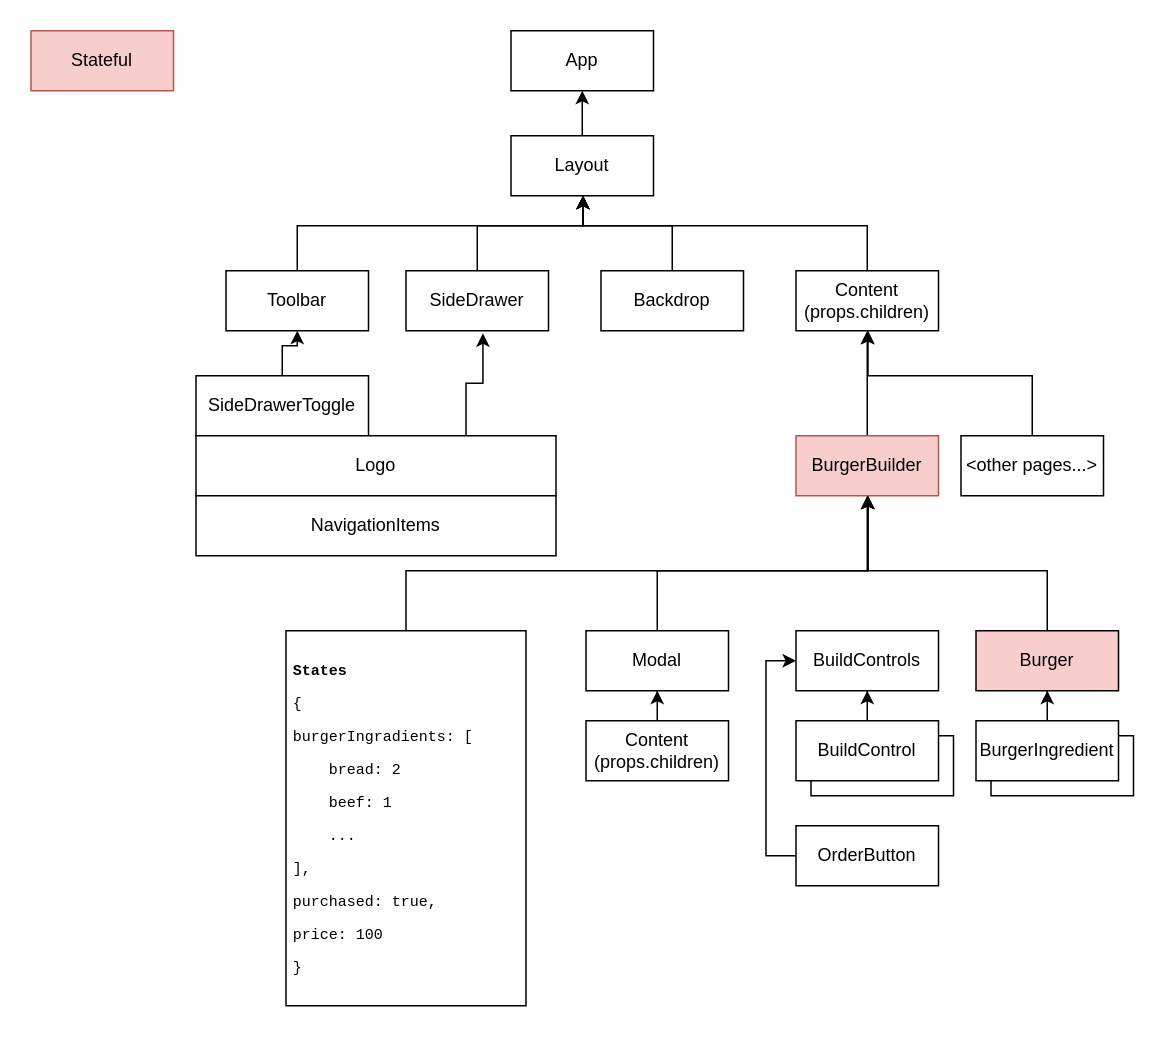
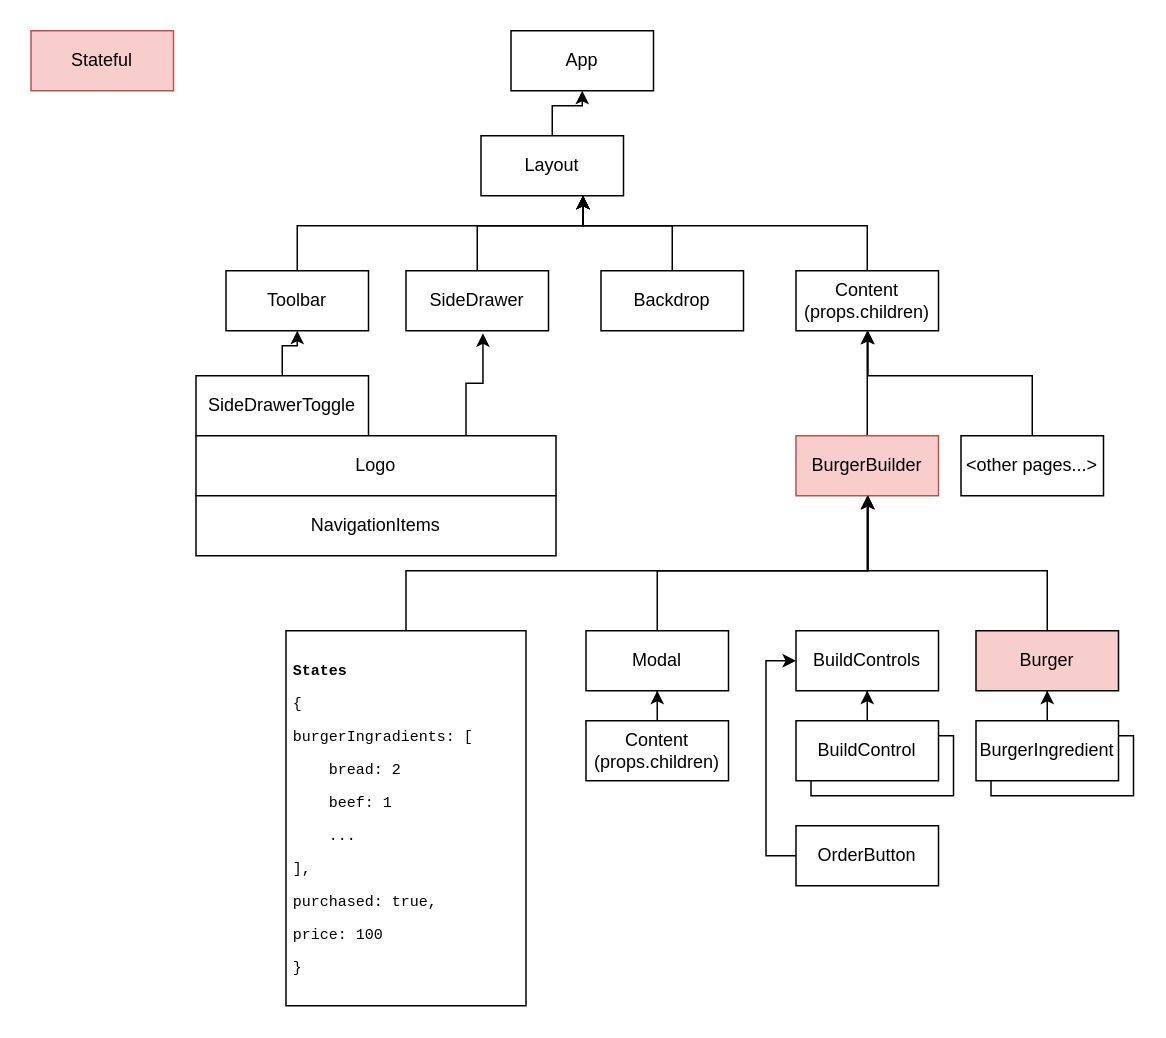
  <mxCell id="0" />
  <mxCell id="1" parent="0" />
  <mxCell id="2" value="&lt;div&gt;Ingradient&lt;/div&gt;" style="rounded=0;whiteSpace=wrap;html=1;" parent="1" vertex="1"><mxGeometry x="660" y="490" width="95" height="40" as="geometry" /></mxCell>
  <mxCell id="3" value="BuildControl" style="rounded=0;whiteSpace=wrap;html=1;" parent="1" vertex="1"><mxGeometry x="540" y="490" width="95" height="40" as="geometry" /></mxCell>
  <mxCell id="4" value="App" style="rounded=0;whiteSpace=wrap;html=1;" parent="1" vertex="1"><mxGeometry x="340" y="20" width="95" height="40" as="geometry" /></mxCell>
  <mxCell id="5" style="edgeStyle=orthogonalEdgeStyle;rounded=0;orthogonalLoop=1;jettySize=auto;html=1;" parent="1" source="6" target="4" edge="1"><mxGeometry relative="1" as="geometry" /></mxCell>
- <mxCell id="6" value="Layout" style="rounded=0;whiteSpace=wrap;html=1;" parent="1" vertex="1"><mxGeometry x="340" y="90" width="95" height="40" as="geometry" /></mxCell>
+ <mxCell id="6" value="Layout" style="rounded=0;whiteSpace=wrap;html=1;" parent="1" vertex="1"><mxGeometry x="320" y="90" width="95" height="40" as="geometry" /></mxCell>
  <mxCell id="7" style="edgeStyle=orthogonalEdgeStyle;rounded=0;orthogonalLoop=1;jettySize=auto;html=1;" parent="1" source="8" target="6" edge="1"><mxGeometry relative="1" as="geometry"><Array as="points"><mxPoint x="198" y="150" /><mxPoint x="388" y="150" /></Array></mxGeometry></mxCell>
  <mxCell id="8" value="Toolbar" style="rounded=0;whiteSpace=wrap;html=1;" parent="1" vertex="1"><mxGeometry x="150" y="180" width="95" height="40" as="geometry" /></mxCell>
  <mxCell id="9" style="edgeStyle=orthogonalEdgeStyle;rounded=0;orthogonalLoop=1;jettySize=auto;html=1;" parent="1" source="10" target="6" edge="1"><mxGeometry relative="1" as="geometry"><Array as="points"><mxPoint x="318" y="150" /><mxPoint x="388" y="150" /></Array></mxGeometry></mxCell>
  <mxCell id="10" value="SideDrawer" style="rounded=0;whiteSpace=wrap;html=1;" parent="1" vertex="1"><mxGeometry x="270" y="180" width="95" height="40" as="geometry" /></mxCell>
  <mxCell id="11" style="edgeStyle=orthogonalEdgeStyle;rounded=0;orthogonalLoop=1;jettySize=auto;html=1;" parent="1" source="12" target="6" edge="1"><mxGeometry relative="1" as="geometry"><Array as="points"><mxPoint x="448" y="150" /><mxPoint x="388" y="150" /></Array></mxGeometry></mxCell>
  <mxCell id="12" value="Backdrop" style="rounded=0;whiteSpace=wrap;html=1;" parent="1" vertex="1"><mxGeometry x="400" y="180" width="95" height="40" as="geometry" /></mxCell>
  <mxCell id="13" style="edgeStyle=orthogonalEdgeStyle;rounded=0;orthogonalLoop=1;jettySize=auto;html=1;" parent="1" source="14" target="6" edge="1"><mxGeometry relative="1" as="geometry"><Array as="points"><mxPoint x="578" y="150" /><mxPoint x="388" y="150" /></Array></mxGeometry></mxCell>
  <mxCell id="14" value="&lt;div&gt;Content&lt;/div&gt;&lt;div&gt;(props.children)&lt;br&gt;&lt;/div&gt;" style="rounded=0;whiteSpace=wrap;html=1;" parent="1" vertex="1"><mxGeometry x="530" y="180" width="95" height="40" as="geometry" /></mxCell>
  <mxCell id="15" style="edgeStyle=orthogonalEdgeStyle;rounded=0;orthogonalLoop=1;jettySize=auto;html=1;" parent="1" source="16" target="8" edge="1"><mxGeometry relative="1" as="geometry" /></mxCell>
  <mxCell id="16" value="SideDrawerToggle" style="rounded=0;whiteSpace=wrap;html=1;" parent="1" vertex="1"><mxGeometry x="130" y="250" width="115" height="40" as="geometry" /></mxCell>
  <mxCell id="17" style="edgeStyle=orthogonalEdgeStyle;rounded=0;orthogonalLoop=1;jettySize=auto;html=1;entryX=0.54;entryY=1.043;entryDx=0;entryDy=0;entryPerimeter=0;exitX=0.75;exitY=0;exitDx=0;exitDy=0;" parent="1" source="18" target="10" edge="1"><mxGeometry relative="1" as="geometry" /></mxCell>
  <mxCell id="18" value="Logo" style="rounded=0;whiteSpace=wrap;html=1;" parent="1" vertex="1"><mxGeometry x="130" y="290" width="240" height="40" as="geometry" /></mxCell>
  <mxCell id="19" value="NavigationItems" style="rounded=0;whiteSpace=wrap;html=1;" parent="1" vertex="1"><mxGeometry x="130" y="330" width="240" height="40" as="geometry" /></mxCell>
  <mxCell id="20" style="edgeStyle=orthogonalEdgeStyle;rounded=0;orthogonalLoop=1;jettySize=auto;html=1;entryX=0.5;entryY=1;entryDx=0;entryDy=0;" parent="1" source="21" target="14" edge="1"><mxGeometry relative="1" as="geometry" /></mxCell>
  <mxCell id="21" value="BurgerBuilder" style="rounded=0;whiteSpace=wrap;html=1;fillColor=#f8cecc;strokeColor=#b85450;" parent="1" vertex="1"><mxGeometry x="530" y="290" width="95" height="40" as="geometry" /></mxCell>
  <mxCell id="22" style="edgeStyle=orthogonalEdgeStyle;rounded=0;orthogonalLoop=1;jettySize=auto;html=1;" parent="1" source="23" target="14" edge="1"><mxGeometry relative="1" as="geometry"><Array as="points"><mxPoint x="688" y="250" /><mxPoint x="578" y="250" /></Array></mxGeometry></mxCell>
  <mxCell id="23" value="&amp;lt;other pages...&amp;gt;" style="rounded=0;whiteSpace=wrap;html=1;" parent="1" vertex="1"><mxGeometry x="640" y="290" width="95" height="40" as="geometry" /></mxCell>
  <mxCell id="24" value="&lt;div&gt;BuildControls&lt;/div&gt;" style="rounded=0;whiteSpace=wrap;html=1;" parent="1" vertex="1"><mxGeometry x="530" y="420" width="95" height="40" as="geometry" /></mxCell>
  <mxCell id="25" style="edgeStyle=orthogonalEdgeStyle;rounded=0;orthogonalLoop=1;jettySize=auto;html=1;" parent="1" source="26" target="24" edge="1"><mxGeometry relative="1" as="geometry" /></mxCell>
  <mxCell id="26" value="BuildControl" style="rounded=0;whiteSpace=wrap;html=1;" parent="1" vertex="1"><mxGeometry x="530" y="480" width="95" height="40" as="geometry" /></mxCell>
  <mxCell id="27" style="edgeStyle=orthogonalEdgeStyle;rounded=0;orthogonalLoop=1;jettySize=auto;html=1;" parent="1" source="28" target="21" edge="1"><mxGeometry relative="1" as="geometry"><Array as="points"><mxPoint x="698" y="380" /><mxPoint x="578" y="380" /></Array></mxGeometry></mxCell>
  <mxCell id="28" value="Burger" style="rounded=0;whiteSpace=wrap;html=1;fillColor=#f8cecc;" parent="1" vertex="1"><mxGeometry x="650" y="420" width="95" height="40" as="geometry" /></mxCell>
  <mxCell id="29" style="edgeStyle=orthogonalEdgeStyle;rounded=0;orthogonalLoop=1;jettySize=auto;html=1;" parent="1" source="30" target="28" edge="1"><mxGeometry relative="1" as="geometry" /></mxCell>
  <mxCell id="30" value="&lt;div&gt;BurgerIngredient&lt;/div&gt;" style="rounded=0;whiteSpace=wrap;html=1;" parent="1" vertex="1"><mxGeometry x="650" y="480" width="95" height="40" as="geometry" /></mxCell>
  <mxCell id="31" style="edgeStyle=orthogonalEdgeStyle;rounded=0;orthogonalLoop=1;jettySize=auto;html=1;" parent="1" source="32" target="21" edge="1"><mxGeometry relative="1" as="geometry"><Array as="points"><mxPoint x="438" y="380" /><mxPoint x="578" y="380" /></Array></mxGeometry></mxCell>
  <mxCell id="32" value="Modal" style="rounded=0;whiteSpace=wrap;html=1;" parent="1" vertex="1"><mxGeometry x="390" y="420" width="95" height="40" as="geometry" /></mxCell>
  <mxCell id="33" style="edgeStyle=orthogonalEdgeStyle;rounded=0;orthogonalLoop=1;jettySize=auto;html=1;" parent="1" source="34" target="32" edge="1"><mxGeometry relative="1" as="geometry" /></mxCell>
  <mxCell id="34" value="&lt;div&gt;Content&lt;/div&gt;&lt;div&gt;(props.children)&lt;br&gt;&lt;/div&gt;" style="rounded=0;whiteSpace=wrap;html=1;" parent="1" vertex="1"><mxGeometry x="390" y="480" width="95" height="40" as="geometry" /></mxCell>
  <mxCell id="35" style="edgeStyle=orthogonalEdgeStyle;rounded=0;orthogonalLoop=1;jettySize=auto;html=1;entryX=0;entryY=0.5;entryDx=0;entryDy=0;" parent="1" source="36" target="24" edge="1"><mxGeometry relative="1" as="geometry"><Array as="points"><mxPoint x="510" y="570" /><mxPoint x="510" y="440" /></Array></mxGeometry></mxCell>
  <mxCell id="36" value="OrderButton" style="rounded=0;whiteSpace=wrap;html=1;" parent="1" vertex="1"><mxGeometry x="530" y="550" width="95" height="40" as="geometry" /></mxCell>
  <mxCell id="37" style="edgeStyle=orthogonalEdgeStyle;rounded=0;orthogonalLoop=1;jettySize=auto;html=1;entryX=0.5;entryY=1;entryDx=0;entryDy=0;fontFamily=Courier New;fontSize=10;exitX=0.5;exitY=0;exitDx=0;exitDy=0;" parent="1" source="38" target="21" edge="1"><mxGeometry relative="1" as="geometry"><Array as="points"><mxPoint x="270" y="380" /><mxPoint x="578" y="380" /><mxPoint x="578" y="330" /></Array></mxGeometry></mxCell>
  <mxCell id="38" value="&lt;h1 style=&quot;font-size: 10px;&quot;&gt;States&lt;/h1&gt;&lt;p style=&quot;font-size: 10px;&quot;&gt;{&lt;/p&gt;&lt;p style=&quot;font-size: 10px;&quot;&gt;burgerIngradients: [&lt;/p&gt;&lt;p style=&quot;font-size: 10px;&quot;&gt;&amp;nbsp; &amp;nbsp; bread: 2&lt;/p&gt;&lt;p style=&quot;font-size: 10px;&quot;&gt;&amp;nbsp; &amp;nbsp; beef: 1&lt;/p&gt;&lt;p style=&quot;font-size: 10px;&quot;&gt;&amp;nbsp; &amp;nbsp; ...&lt;/p&gt;&lt;p style=&quot;font-size: 10px;&quot;&gt;],&lt;/p&gt;&lt;p style=&quot;font-size: 10px;&quot;&gt;purchased: true,&lt;/p&gt;&lt;p style=&quot;font-size: 10px;&quot;&gt;price: 100&lt;/p&gt;&lt;p style=&quot;font-size: 10px;&quot;&gt;}&lt;/p&gt;" style="text;html=1;spacing=5;spacingTop=5;whiteSpace=wrap;overflow=hidden;rounded=0;fontFamily=Courier New;fontSize=10;labelBorderColor=none;strokeColor=#000000;" parent="1" vertex="1"><mxGeometry x="190" y="420" width="160" height="250" as="geometry" /></mxCell>
  <mxCell id="39" value="Stateful" style="rounded=0;whiteSpace=wrap;html=1;fillColor=#f8cecc;strokeColor=#b85450;" parent="1" vertex="1"><mxGeometry x="20" y="20" width="95" height="40" as="geometry" /></mxCell>
